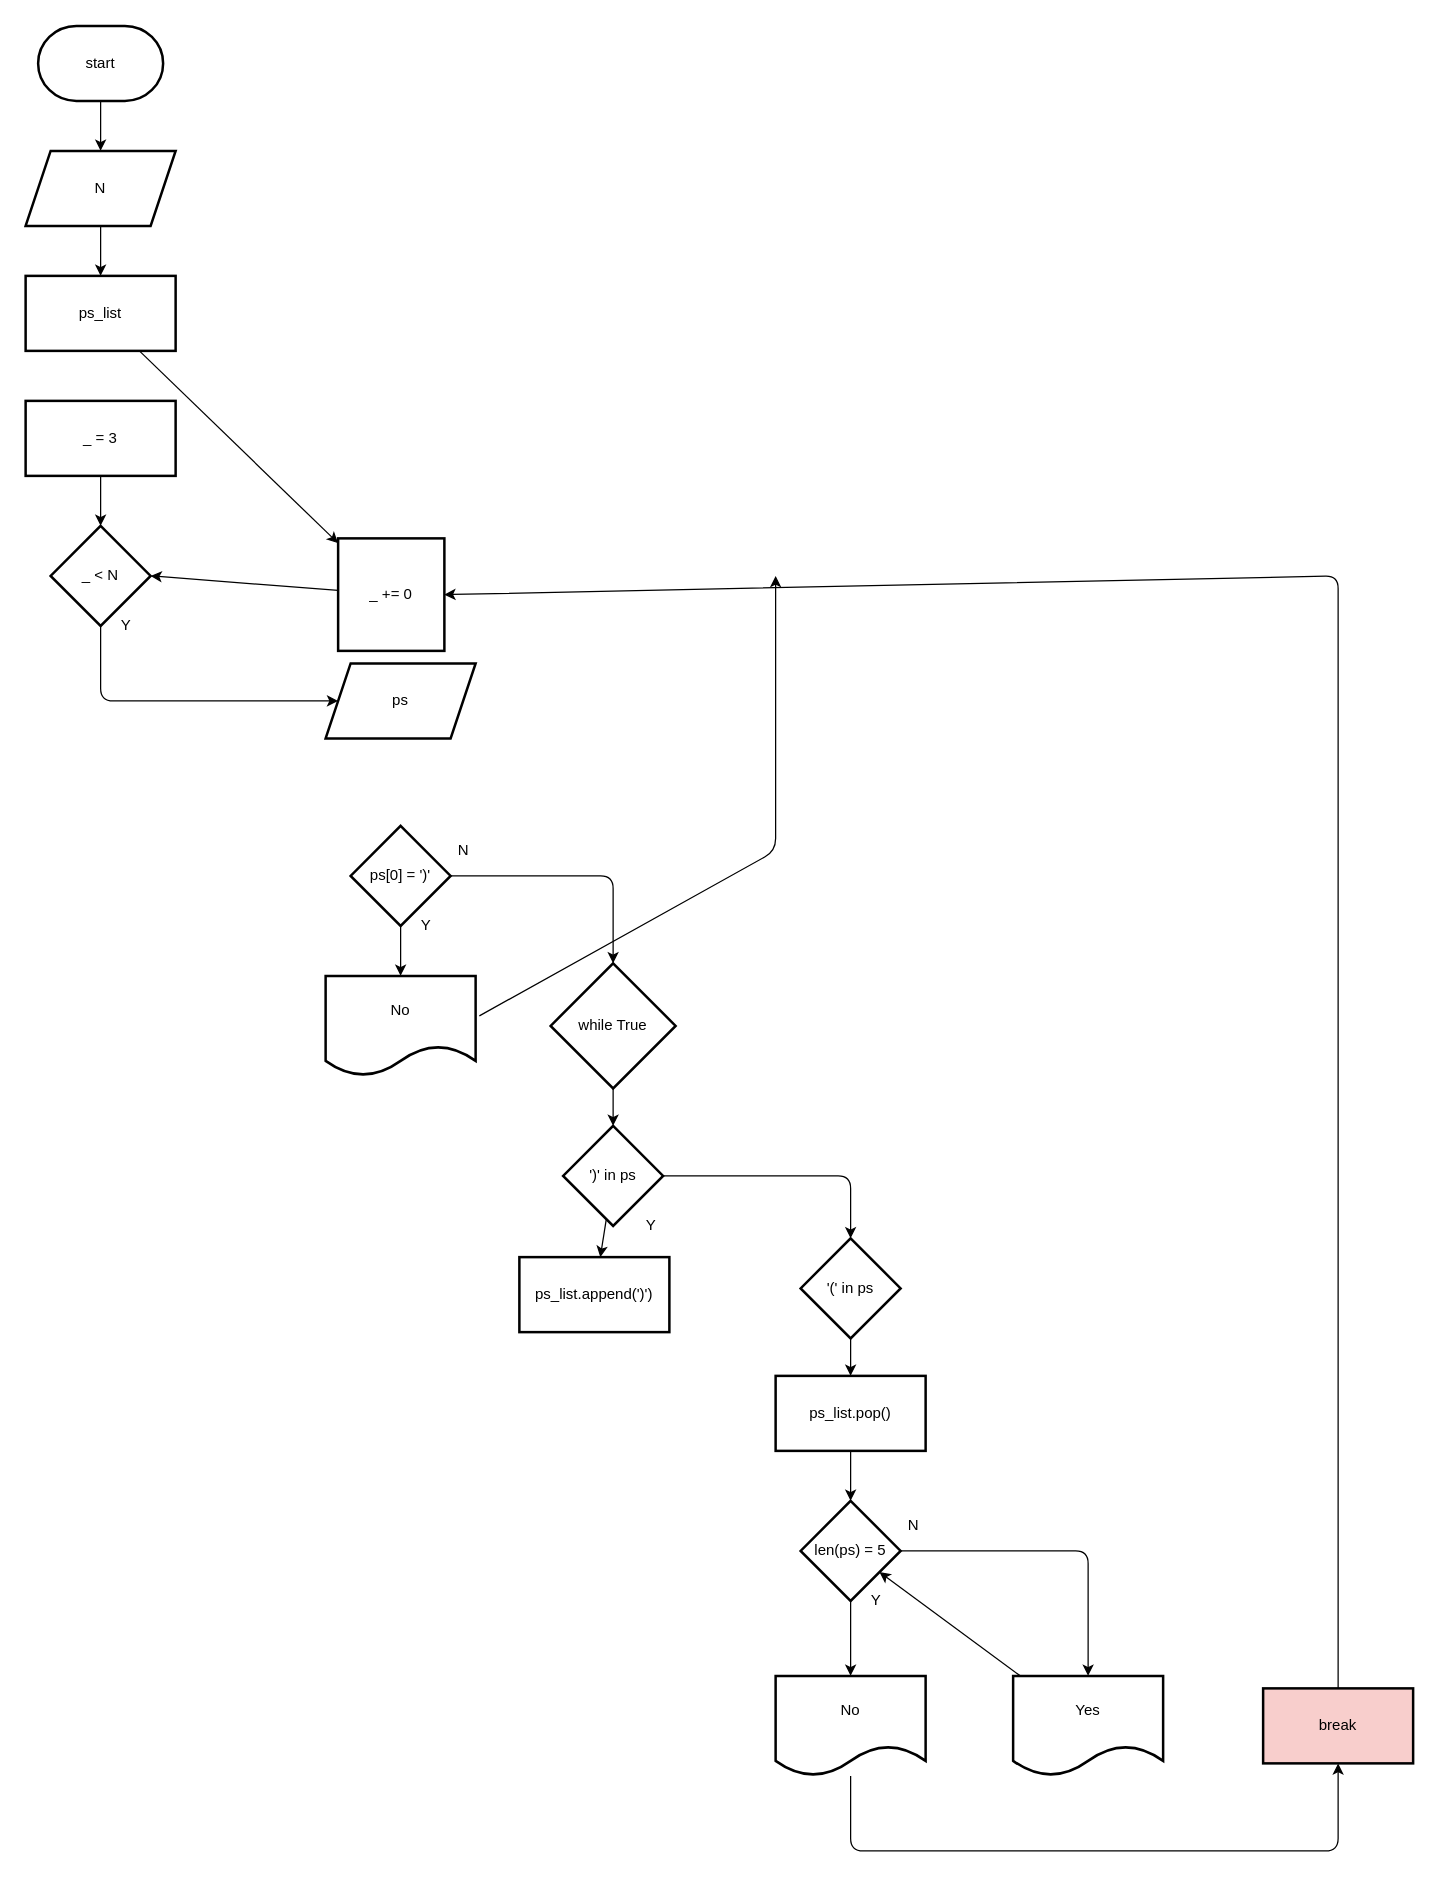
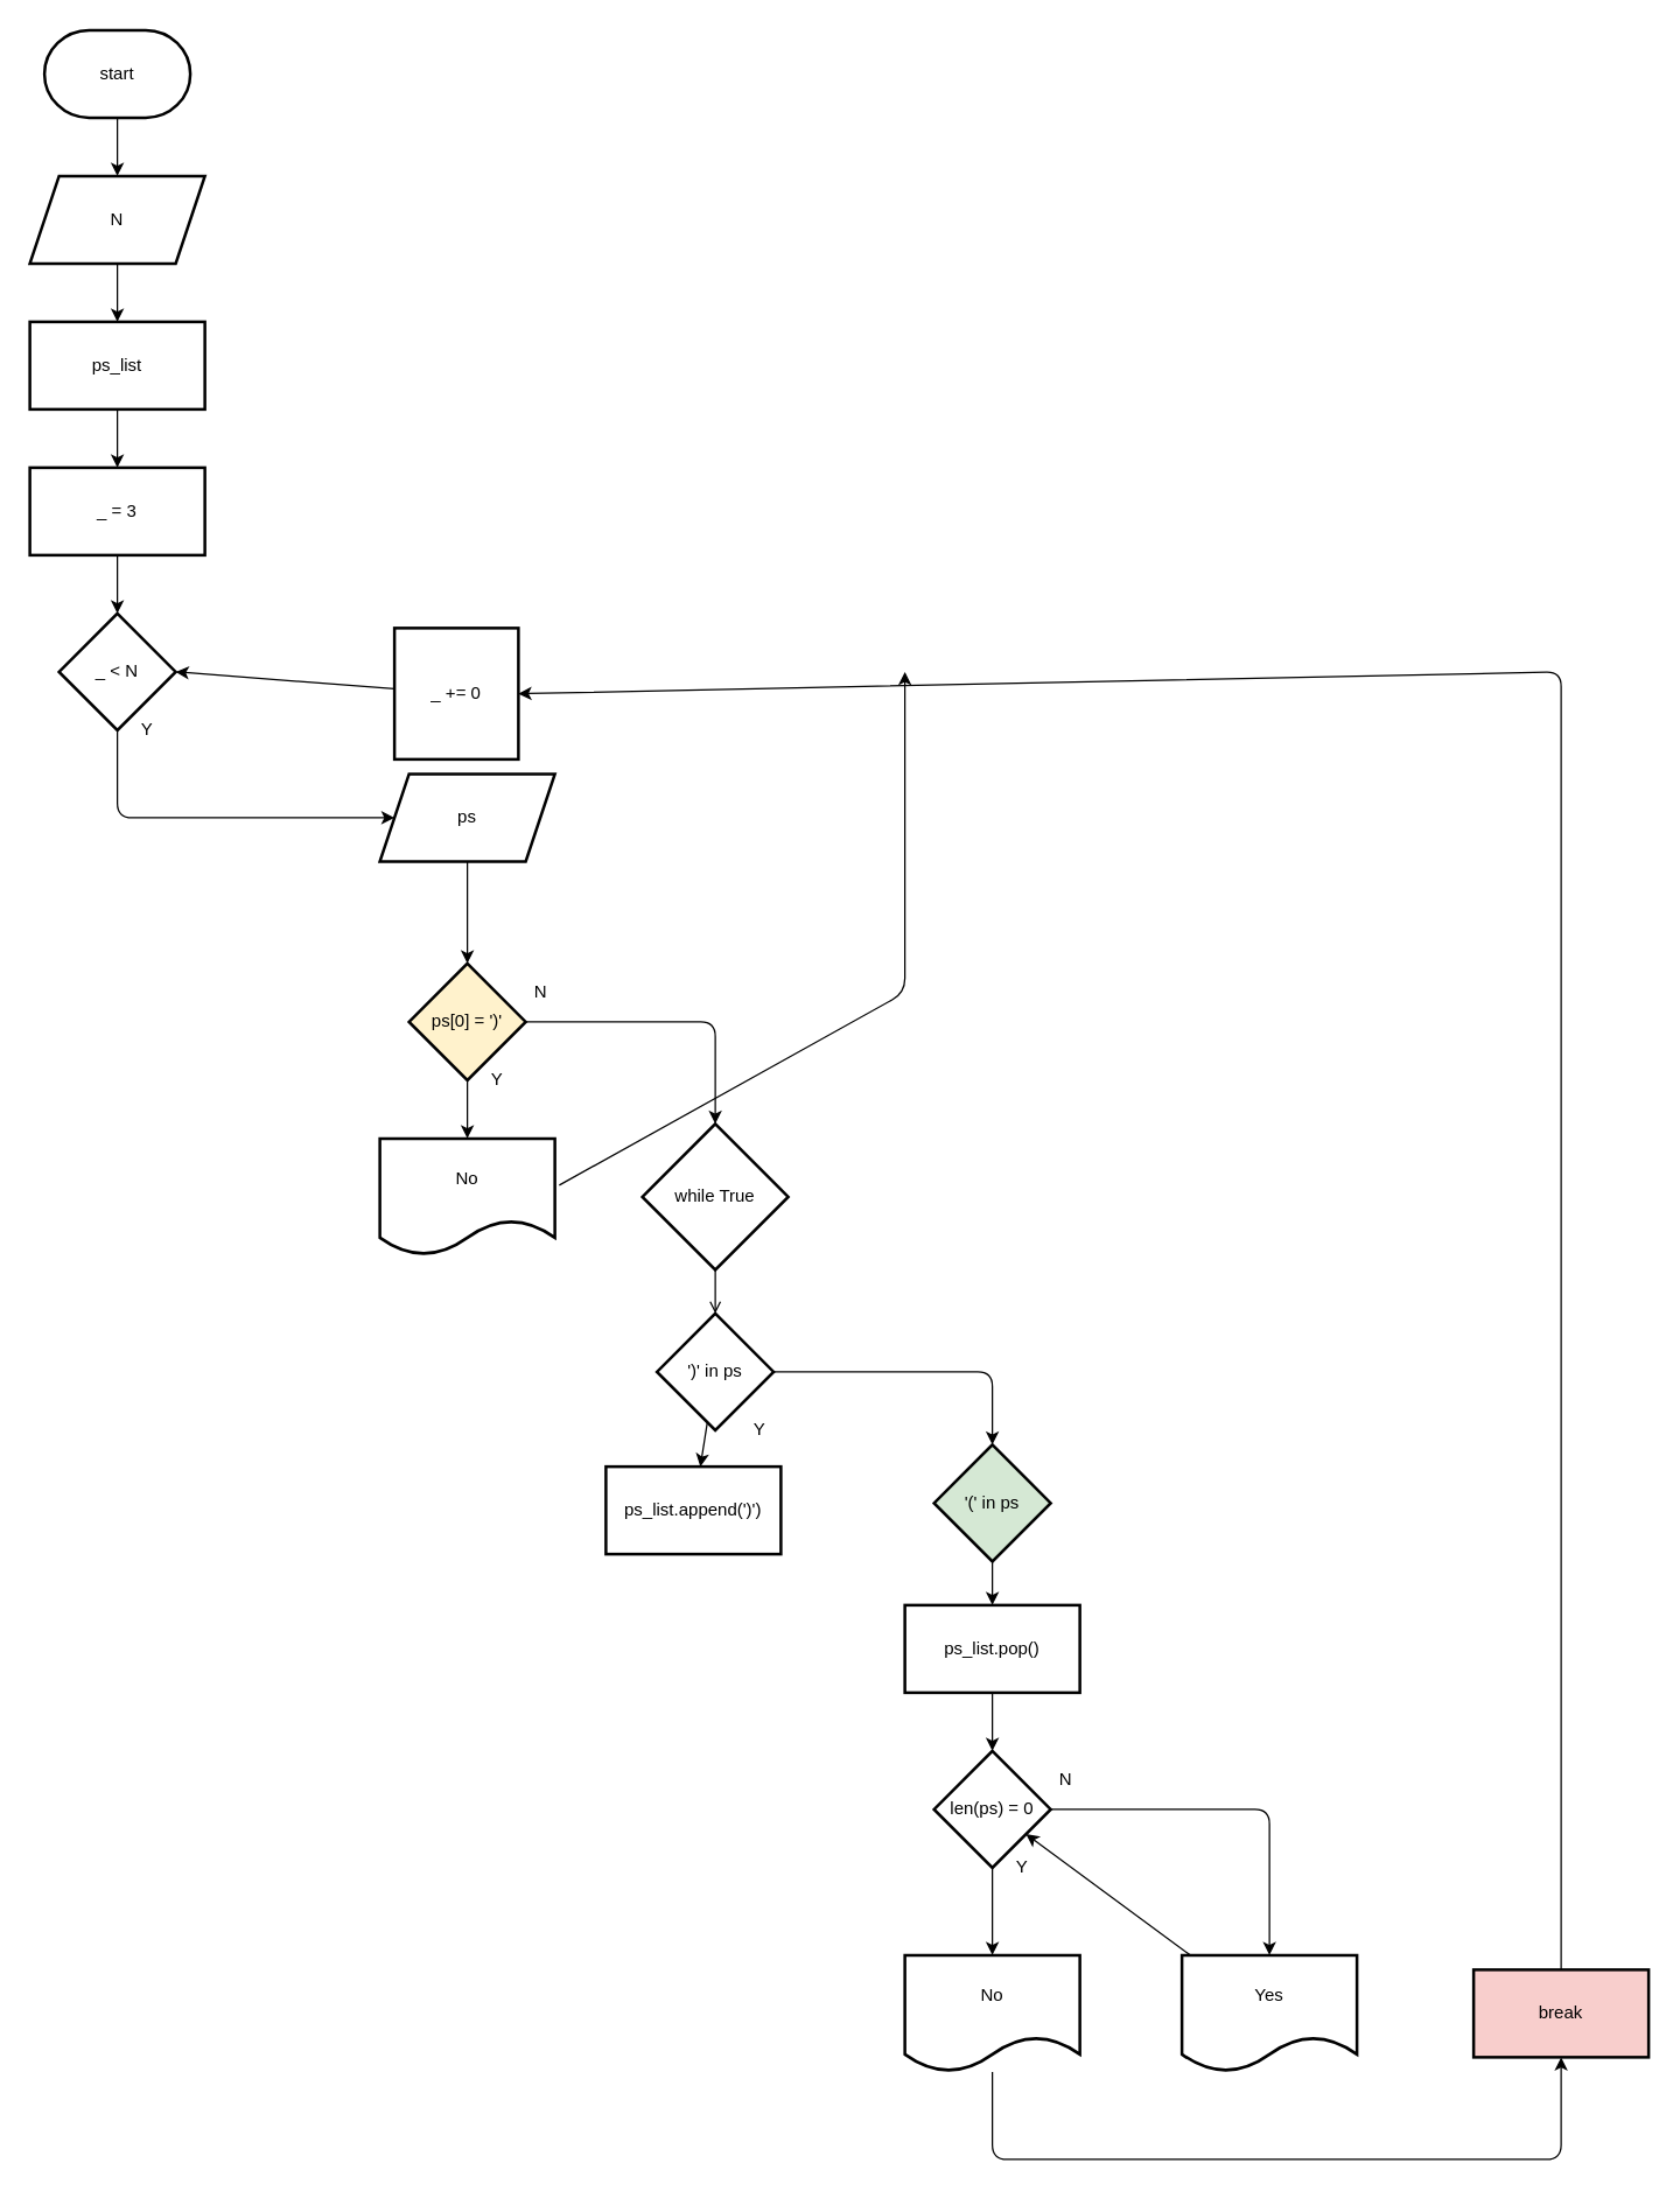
  <mxCell id="0" />
  <mxCell id="1" parent="0" />
  <mxCell id="2" value="" style="edgeStyle=none;html=1;" edge="1" parent="1" source="3" target="5"><mxGeometry relative="1" as="geometry" /></mxCell>
  <mxCell id="3" value="start" style="strokeWidth=2;html=1;shape=mxgraph.flowchart.terminator;whiteSpace=wrap;" vertex="1" parent="1"><mxGeometry x="30" y="20" width="100" height="60" as="geometry" /></mxCell>
  <mxCell id="4" value="" style="edgeStyle=none;html=1;" edge="1" parent="1" source="5" target="29"><mxGeometry relative="1" as="geometry" /></mxCell>
  <mxCell id="5" value="N" style="shape=parallelogram;perimeter=parallelogramPerimeter;whiteSpace=wrap;html=1;fixedSize=1;strokeWidth=2;" vertex="1" parent="1"><mxGeometry x="20" y="120" width="120" height="60" as="geometry" /></mxCell>
  <mxCell id="6" value="" style="edgeStyle=none;html=1;" edge="1" parent="1" source="7" target="9"><mxGeometry relative="1" as="geometry" /></mxCell>
  <mxCell id="7" value="_ = 3" style="whiteSpace=wrap;html=1;strokeWidth=2;" vertex="1" parent="1"><mxGeometry x="20" y="320" width="120" height="60" as="geometry" /></mxCell>
  <mxCell id="8" style="edgeStyle=none;html=1;entryX=0;entryY=0.5;entryDx=0;entryDy=0;" edge="1" parent="1" source="9" target="13"><mxGeometry relative="1" as="geometry"><Array as="points"><mxPoint x="80" y="560" /></Array></mxGeometry></mxCell>
  <mxCell id="9" value="_ &amp;lt; N" style="rhombus;whiteSpace=wrap;html=1;strokeWidth=2;" vertex="1" parent="1"><mxGeometry x="40" y="420" width="80" height="80" as="geometry" /></mxCell>
  <mxCell id="10" style="edgeStyle=none;html=1;entryX=1;entryY=0.5;entryDx=0;entryDy=0;" edge="1" parent="1" source="11" target="9"><mxGeometry relative="1" as="geometry" /></mxCell>
  <mxCell id="11" value="_ += 0" style="whiteSpace=wrap;html=1;strokeWidth=2;" vertex="1" parent="1"><mxGeometry x="270" y="430" width="85" height="90" as="geometry" /></mxCell>
+ <mxCell id="12" value="" style="edgeStyle=none;html=1;" edge="1" parent="1" source="13" target="16"><mxGeometry relative="1" as="geometry" /></mxCell>
  <mxCell id="13" value="ps" style="shape=parallelogram;perimeter=parallelogramPerimeter;whiteSpace=wrap;html=1;fixedSize=1;strokeWidth=2;" vertex="1" parent="1"><mxGeometry x="260" y="530" width="120" height="60" as="geometry" /></mxCell>
  <mxCell id="14" value="" style="edgeStyle=none;html=1;" edge="1" parent="1" source="16" target="18"><mxGeometry relative="1" as="geometry" /></mxCell>
  <mxCell id="15" style="edgeStyle=none;html=1;" edge="1" parent="1" source="16"><mxGeometry relative="1" as="geometry"><mxPoint x="490" y="770" as="targetPoint" /><Array as="points"><mxPoint x="490" y="700" /></Array></mxGeometry></mxCell>
- <mxCell id="16" value="ps[0] = ')'" style="rhombus;whiteSpace=wrap;html=1;strokeWidth=2;" vertex="1" parent="1"><mxGeometry x="280" y="660" width="80" height="80" as="geometry" /></mxCell>
+ <mxCell id="16" value="ps[0] = ')'" style="rhombus;whiteSpace=wrap;html=1;strokeWidth=2;fillColor=#fff2cc;" vertex="1" parent="1"><mxGeometry x="280" y="660" width="80" height="80" as="geometry" /></mxCell>
  <mxCell id="17" style="edgeStyle=none;html=1;exitX=1.025;exitY=0.4;exitDx=0;exitDy=0;exitPerimeter=0;" edge="1" parent="1" source="18"><mxGeometry relative="1" as="geometry"><mxPoint x="620" y="460" as="targetPoint" /><Array as="points"><mxPoint x="620" y="680" /></Array></mxGeometry></mxCell>
  <mxCell id="18" value="No" style="shape=document;whiteSpace=wrap;html=1;boundedLbl=1;strokeWidth=2;" vertex="1" parent="1"><mxGeometry x="260" y="780" width="120" height="80" as="geometry" /></mxCell>
  <mxCell id="19" value="Y" style="text;html=1;align=center;verticalAlign=middle;resizable=0;points=[];autosize=1;strokeColor=none;fillColor=none;" vertex="1" parent="1"><mxGeometry x="90" y="490" width="20" height="20" as="geometry" /></mxCell>
  <mxCell id="20" value="Y" style="text;html=1;align=center;verticalAlign=middle;resizable=0;points=[];autosize=1;strokeColor=none;fillColor=none;" vertex="1" parent="1"><mxGeometry x="330" y="730" width="20" height="20" as="geometry" /></mxCell>
  <mxCell id="21" value="N" style="text;html=1;align=center;verticalAlign=middle;resizable=0;points=[];autosize=1;strokeColor=none;fillColor=none;" vertex="1" parent="1"><mxGeometry x="360" y="670" width="20" height="20" as="geometry" /></mxCell>
- <mxCell id="22" value="" style="edgeStyle=none;html=1;" edge="1" parent="1" source="23" target="26"><mxGeometry relative="1" as="geometry" /></mxCell>
+ <mxCell id="22" value="" style="edgeStyle=none;html=1;endArrow=open;" edge="1" parent="1" source="23" target="26"><mxGeometry relative="1" as="geometry" /></mxCell>
  <mxCell id="23" value="while True" style="strokeWidth=2;html=1;shape=mxgraph.flowchart.decision;whiteSpace=wrap;" vertex="1" parent="1"><mxGeometry x="440" y="770" width="100" height="100" as="geometry" /></mxCell>
  <mxCell id="24" value="" style="edgeStyle=none;html=1;" edge="1" parent="1" source="26" target="27"><mxGeometry relative="1" as="geometry" /></mxCell>
  <mxCell id="25" style="edgeStyle=none;html=1;" edge="1" parent="1" source="26"><mxGeometry relative="1" as="geometry"><mxPoint x="680" y="990" as="targetPoint" /><Array as="points"><mxPoint x="680" y="940" /></Array></mxGeometry></mxCell>
  <mxCell id="26" value="')' in ps" style="rhombus;whiteSpace=wrap;html=1;strokeWidth=2;" vertex="1" parent="1"><mxGeometry x="450" y="900" width="80" height="80" as="geometry" /></mxCell>
  <mxCell id="27" value="ps_list.append(')')" style="whiteSpace=wrap;html=1;strokeWidth=2;" vertex="1" parent="1"><mxGeometry x="415" y="1005" width="120" height="60" as="geometry" /></mxCell>
- <mxCell id="28" value="" style="edgeStyle=none;html=1;" edge="1" parent="1" source="29" target="11"><mxGeometry relative="1" as="geometry" /></mxCell>
+ <mxCell id="28" value="" style="edgeStyle=none;html=1;" edge="1" parent="1" source="29" target="7"><mxGeometry relative="1" as="geometry" /></mxCell>
  <mxCell id="29" value="ps_list" style="whiteSpace=wrap;html=1;strokeWidth=2;" vertex="1" parent="1"><mxGeometry x="20" y="220" width="120" height="60" as="geometry" /></mxCell>
  <mxCell id="30" value="Y" style="text;html=1;align=center;verticalAlign=middle;resizable=0;points=[];autosize=1;strokeColor=none;fillColor=none;" vertex="1" parent="1"><mxGeometry x="510" y="970" width="20" height="20" as="geometry" /></mxCell>
  <mxCell id="31" value="" style="edgeStyle=none;html=1;" edge="1" parent="1" source="32" target="34"><mxGeometry relative="1" as="geometry" /></mxCell>
- <mxCell id="32" value="'(' in ps" style="rhombus;whiteSpace=wrap;html=1;strokeWidth=2;" vertex="1" parent="1"><mxGeometry x="640" y="990" width="80" height="80" as="geometry" /></mxCell>
+ <mxCell id="32" value="'(' in ps" style="rhombus;whiteSpace=wrap;html=1;strokeWidth=2;fillColor=#d5e8d4;" vertex="1" parent="1"><mxGeometry x="640" y="990" width="80" height="80" as="geometry" /></mxCell>
  <mxCell id="33" value="" style="edgeStyle=none;html=1;" edge="1" parent="1" source="34" target="37"><mxGeometry relative="1" as="geometry" /></mxCell>
  <mxCell id="34" value="ps_list.pop()" style="whiteSpace=wrap;html=1;strokeWidth=2;" vertex="1" parent="1"><mxGeometry x="620" y="1100" width="120" height="60" as="geometry" /></mxCell>
  <mxCell id="35" value="" style="edgeStyle=none;html=1;" edge="1" parent="1" source="37" target="39"><mxGeometry relative="1" as="geometry" /></mxCell>
  <mxCell id="36" style="edgeStyle=none;html=1;" edge="1" parent="1" source="37"><mxGeometry relative="1" as="geometry"><mxPoint x="870" y="1340" as="targetPoint" /><Array as="points"><mxPoint x="870" y="1240" /></Array></mxGeometry></mxCell>
- <mxCell id="37" value="len(ps) = 5" style="rhombus;whiteSpace=wrap;html=1;strokeWidth=2;" vertex="1" parent="1"><mxGeometry x="640" y="1200" width="80" height="80" as="geometry" /></mxCell>
+ <mxCell id="37" value="len(ps) = 0" style="rhombus;whiteSpace=wrap;html=1;strokeWidth=2;" vertex="1" parent="1"><mxGeometry x="640" y="1200" width="80" height="80" as="geometry" /></mxCell>
  <mxCell id="38" style="edgeStyle=none;html=1;entryX=0.5;entryY=1;entryDx=0;entryDy=0;" edge="1" parent="1" source="39" target="44"><mxGeometry relative="1" as="geometry"><Array as="points"><mxPoint x="680" y="1480" /><mxPoint x="880" y="1480" /><mxPoint x="1070" y="1480" /></Array></mxGeometry></mxCell>
  <mxCell id="39" value="No" style="shape=document;whiteSpace=wrap;html=1;boundedLbl=1;strokeWidth=2;" vertex="1" parent="1"><mxGeometry x="620" y="1340" width="120" height="80" as="geometry" /></mxCell>
  <mxCell id="40" value="Y" style="text;html=1;align=center;verticalAlign=middle;resizable=0;points=[];autosize=1;strokeColor=none;fillColor=none;" vertex="1" parent="1"><mxGeometry x="690" y="1270" width="20" height="20" as="geometry" /></mxCell>
  <mxCell id="41" value="" style="edgeStyle=none;html=1;" edge="1" parent="1" source="42" target="37"><mxGeometry relative="1" as="geometry" /></mxCell>
  <mxCell id="42" value="Yes" style="shape=document;whiteSpace=wrap;html=1;boundedLbl=1;strokeWidth=2;" vertex="1" parent="1"><mxGeometry x="810" y="1340" width="120" height="80" as="geometry" /></mxCell>
  <mxCell id="43" style="edgeStyle=none;html=1;entryX=1;entryY=0.5;entryDx=0;entryDy=0;" edge="1" parent="1" source="44" target="11"><mxGeometry relative="1" as="geometry"><Array as="points"><mxPoint x="1070" y="460" /></Array></mxGeometry></mxCell>
  <mxCell id="44" value="break" style="whiteSpace=wrap;html=1;strokeWidth=2;fillColor=#f8cecc;" vertex="1" parent="1"><mxGeometry x="1010" y="1350" width="120" height="60" as="geometry" /></mxCell>
  <mxCell id="45" value="N" style="text;html=1;align=center;verticalAlign=middle;resizable=0;points=[];autosize=1;strokeColor=none;fillColor=none;" vertex="1" parent="1"><mxGeometry x="720" y="1210" width="20" height="20" as="geometry" /></mxCell>
